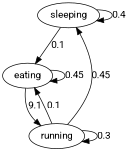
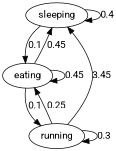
  digraph {
    fontname=Roboto
    node [fontname=Roboto]
    edge [fontname=Roboto]
    sleeping
    eating
    running
    sleeping -> sleeping [label=0.4]
    sleeping -> eating [label=0.1]
+   eating -> sleeping [label=0.45]
    eating -> eating [label=0.45]
-   eating -> running [label=9.1]
-   running -> sleeping [label=0.45]
-   running -> eating [label=0.1]
+   eating -> running [label=0.1]
+   running -> sleeping [label=3.45]
+   running -> eating [label=0.25]
    running -> running [label=0.3]
  }
